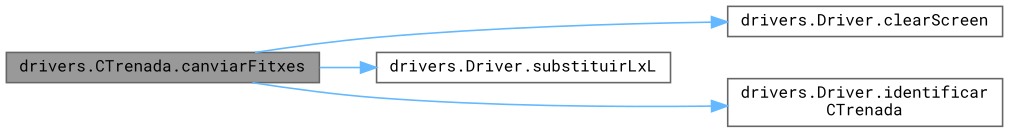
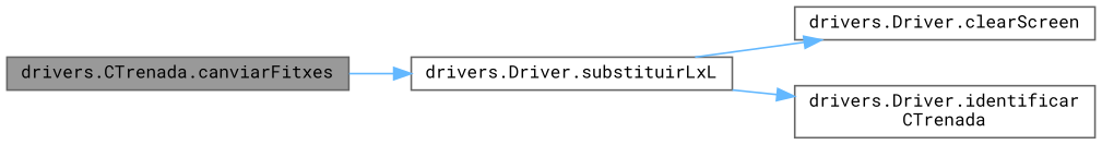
  digraph {
    fontname="Roboto Mono"
    rankdir=LR
    node [color=grey40 fillcolor=white fontname="Roboto Mono" fontsize=10 shape=box style=filled]
    edge [color=steelblue1 fontname="Roboto Mono" fontsize=10 labelfontname=Helvetica labelfontsize=10 style=solid]
    n1 [color=gray40 fillcolor=grey60 fontcolor=black height=0.2 label="drivers.CTrenada.canviarFitxes" width=0.4]
    n2 [height=0.2 label="drivers.Driver.clearScreen" width=0.4]
    n3 [height=0.2 label="drivers.Driver.identificar\lCTrenada" width=0.4]
    n4 [height=0.2 label="drivers.Driver.substituirLxL" width=0.4]
-   n1 -> n2
-   n1 -> n3
+   n4 -> n2
+   n4 -> n3
    n1 -> n4
  }
